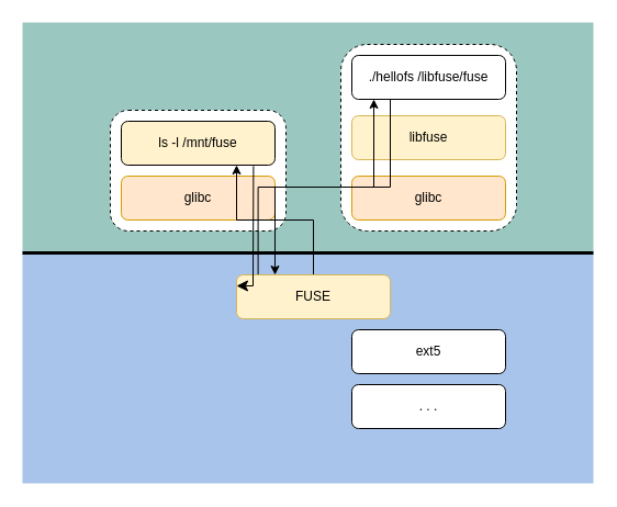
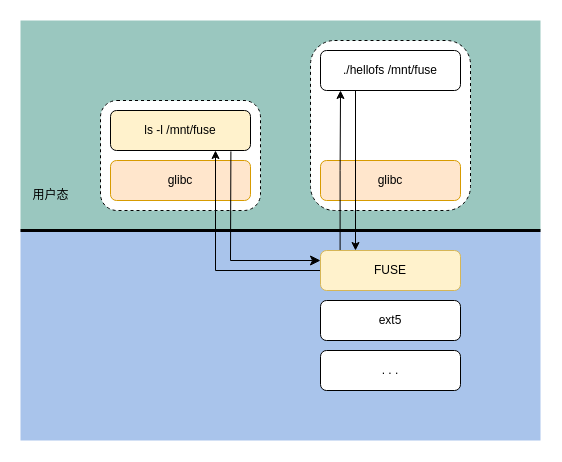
  <mxCell id="0" />
  <mxCell id="1" parent="0" />
  <mxCell id="2" value="" style="group" vertex="1" connectable="0" parent="1"><mxGeometry x="20" y="20" width="520" height="420" as="geometry" /></mxCell>
  <mxCell id="3" value="" style="rounded=0;whiteSpace=wrap;html=1;fillColor=#A9C4EB;strokeColor=none;" vertex="1" parent="2"><mxGeometry y="210" width="520" height="210" as="geometry" /></mxCell>
  <mxCell id="4" value="" style="rounded=0;whiteSpace=wrap;html=1;fillColor=#9AC7BF;strokeColor=none;" vertex="1" parent="2"><mxGeometry width="520" height="210" as="geometry" /></mxCell>
  <mxCell id="5" value="" style="rounded=1;whiteSpace=wrap;html=1;dashed=1;" vertex="1" parent="2"><mxGeometry x="80" y="80" width="160" height="110" as="geometry" /></mxCell>
  <mxCell id="6" value="ls -l /mnt/fuse" style="rounded=1;whiteSpace=wrap;html=1;fillColor=#fff2cc;" vertex="1" parent="2"><mxGeometry x="90" y="90" width="140" height="40" as="geometry" /></mxCell>
  <mxCell id="7" value="glibc" style="rounded=1;whiteSpace=wrap;html=1;fillColor=#ffe6cc;strokeColor=#d79b00;" vertex="1" parent="2"><mxGeometry x="90" y="140" width="140" height="40" as="geometry" /></mxCell>
  <mxCell id="8" value="" style="endArrow=none;html=1;rounded=0;exitX=0;exitY=1;exitDx=0;exitDy=0;entryX=1;entryY=1;entryDx=0;entryDy=0;strokeWidth=3;fillColor=#e1d5e7;strokeColor=#000000;" edge="1" parent="2" source="4" target="4"><mxGeometry width="50" height="50" relative="1" as="geometry"><mxPoint x="420" y="290" as="sourcePoint" /><mxPoint x="470" y="240" as="targetPoint" /></mxGeometry></mxCell>
  <mxCell id="9" value="" style="rounded=1;whiteSpace=wrap;html=1;dashed=1;" vertex="1" parent="2"><mxGeometry x="290" y="20" width="160" height="170" as="geometry" /></mxCell>
  <mxCell id="10" value="glibc" style="rounded=1;whiteSpace=wrap;html=1;fillColor=#ffe6cc;strokeColor=#d79b00;" vertex="1" parent="2"><mxGeometry x="300" y="140" width="140" height="40" as="geometry" /></mxCell>
- <mxCell id="11" value="libfuse" style="rounded=1;whiteSpace=wrap;html=1;fillColor=#fff2cc;strokeColor=#d6b656;" vertex="1" parent="2"><mxGeometry x="300" y="85" width="140" height="40" as="geometry" /></mxCell>
- <mxCell id="12" value="./hellofs /libfuse/fuse" style="rounded=1;whiteSpace=wrap;html=1;" vertex="1" parent="2"><mxGeometry x="300" y="30" width="140" height="40" as="geometry" /></mxCell>
+ <mxCell id="12" value="./hellofs /mnt/fuse" style="rounded=1;whiteSpace=wrap;html=1;" vertex="1" parent="2"><mxGeometry x="300" y="30" width="140" height="40" as="geometry" /></mxCell>
  <mxCell id="13" style="edgeStyle=orthogonalEdgeStyle;rounded=0;orthogonalLoop=1;jettySize=auto;html=1;entryX=0.143;entryY=1;entryDx=0;entryDy=0;entryPerimeter=0;strokeWidth=1;exitX=0.14;exitY=0.003;exitDx=0;exitDy=0;exitPerimeter=0;" edge="1" parent="2" source="15" target="12"><mxGeometry relative="1" as="geometry" /></mxCell>
  <mxCell id="14" style="edgeStyle=orthogonalEdgeStyle;rounded=0;orthogonalLoop=1;jettySize=auto;html=1;entryX=0.75;entryY=1;entryDx=0;entryDy=0;strokeWidth=1;" edge="1" parent="2" source="15" target="6"><mxGeometry relative="1" as="geometry" /></mxCell>
- <mxCell id="15" value="FUSE" style="rounded=1;whiteSpace=wrap;html=1;fillColor=#fff2cc;strokeColor=#d6b656;" vertex="1" parent="2"><mxGeometry x="195" y="230" width="140" height="40" as="geometry" /></mxCell>
+ <mxCell id="15" value="FUSE" style="rounded=1;whiteSpace=wrap;html=1;fillColor=#fff2cc;strokeColor=#d6b656;" vertex="1" parent="2"><mxGeometry x="300" y="230" width="140" height="40" as="geometry" /></mxCell>
  <mxCell id="16" value="ext5" style="rounded=1;whiteSpace=wrap;html=1;" vertex="1" parent="2"><mxGeometry x="300" y="280" width="140" height="40" as="geometry" /></mxCell>
  <mxCell id="17" value=". . ." style="rounded=1;whiteSpace=wrap;html=1;" vertex="1" parent="2"><mxGeometry x="300" y="330" width="140" height="40" as="geometry" /></mxCell>
  <mxCell id="18" style="edgeStyle=orthogonalEdgeStyle;rounded=0;orthogonalLoop=1;jettySize=auto;html=1;entryX=0.25;entryY=0;entryDx=0;entryDy=0;strokeWidth=1;exitX=0.25;exitY=1;exitDx=0;exitDy=0;" edge="1" parent="2" source="12" target="15"><mxGeometry relative="1" as="geometry" /></mxCell>
  <mxCell id="19" value="" style="edgeStyle=elbowEdgeStyle;elbow=horizontal;endArrow=classic;html=1;curved=0;rounded=0;endSize=8;startSize=8;strokeWidth=1;exitX=0.86;exitY=1.023;exitDx=0;exitDy=0;exitPerimeter=0;entryX=0;entryY=0.25;entryDx=0;entryDy=0;" edge="1" parent="2" source="6" target="15"><mxGeometry width="50" height="50" relative="1" as="geometry"><mxPoint x="420" y="290" as="sourcePoint" /><mxPoint x="470" y="240" as="targetPoint" /><Array as="points"><mxPoint x="210" y="270" /><mxPoint x="210" y="240" /><mxPoint x="210" y="220" /></Array></mxGeometry></mxCell>
+ <mxCell id="20" value="用户态" style="text;html=1;align=center;verticalAlign=middle;resizable=0;points=[];autosize=1;strokeColor=none;fillColor=none;" vertex="1" parent="2"><mxGeometry y="160" width="60" height="30" as="geometry" /></mxCell>
